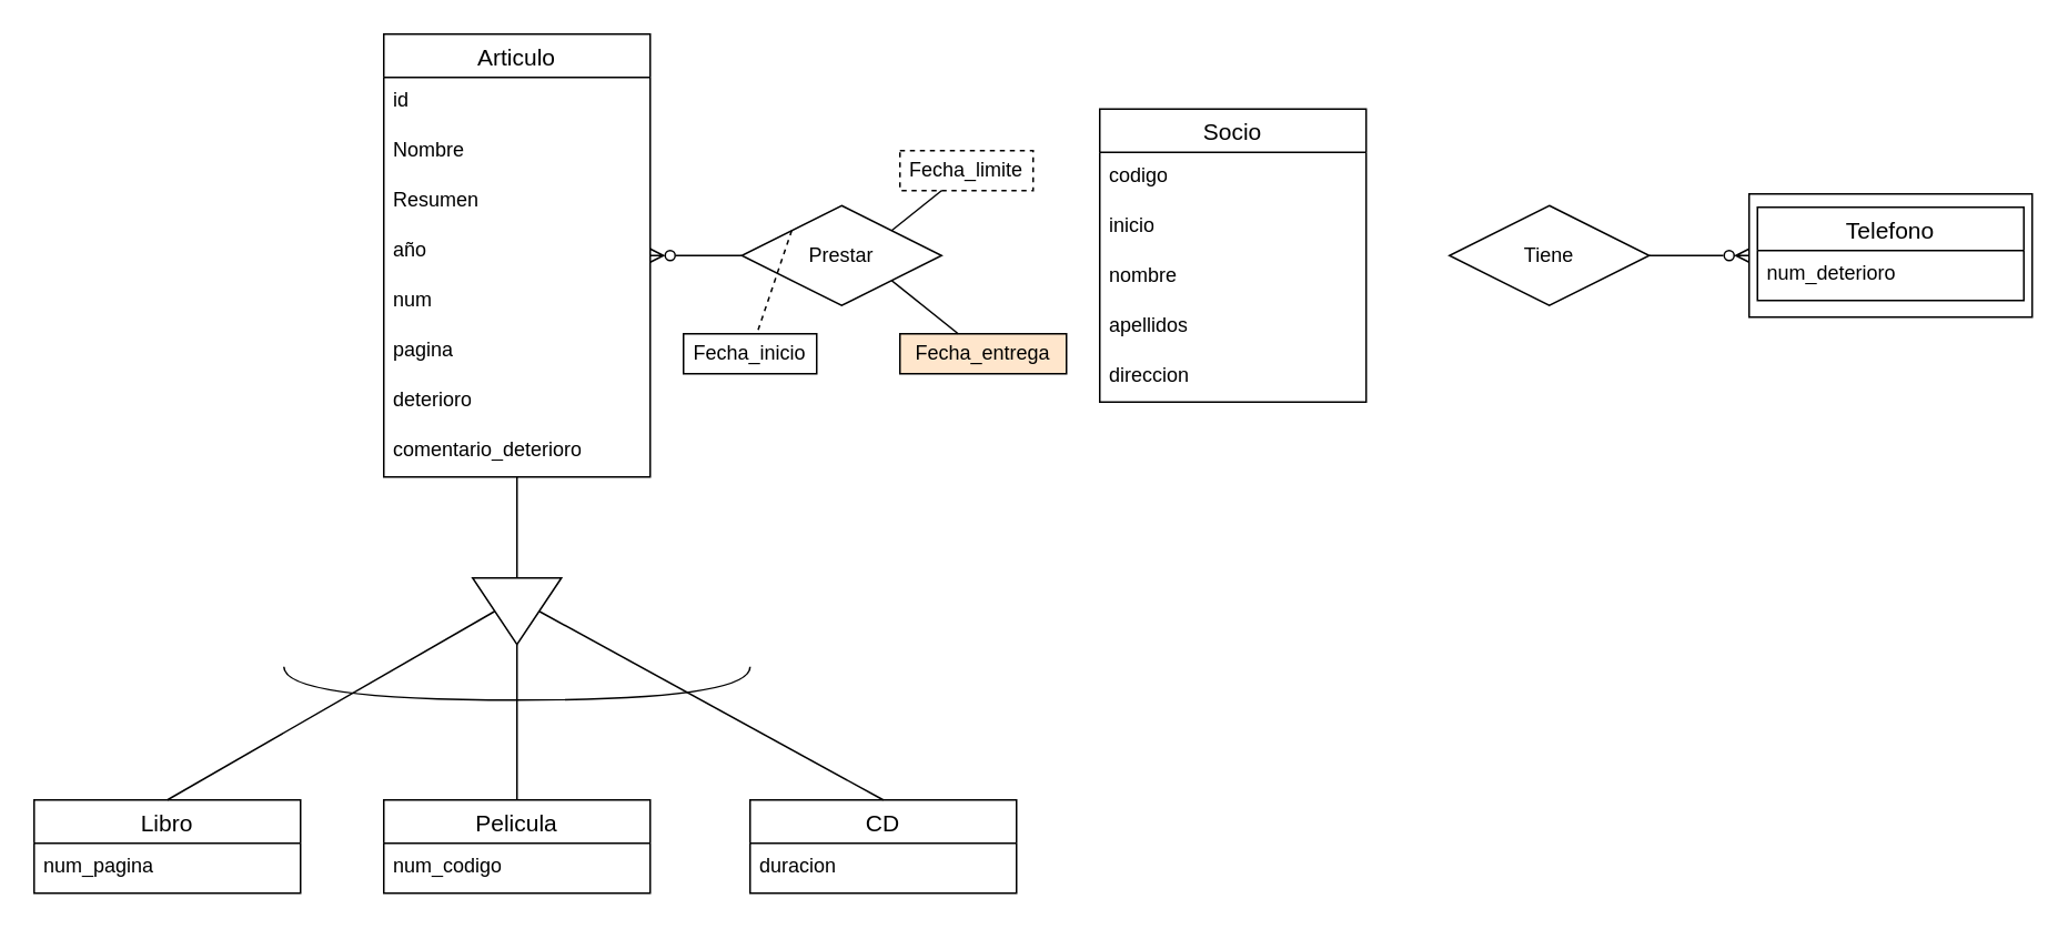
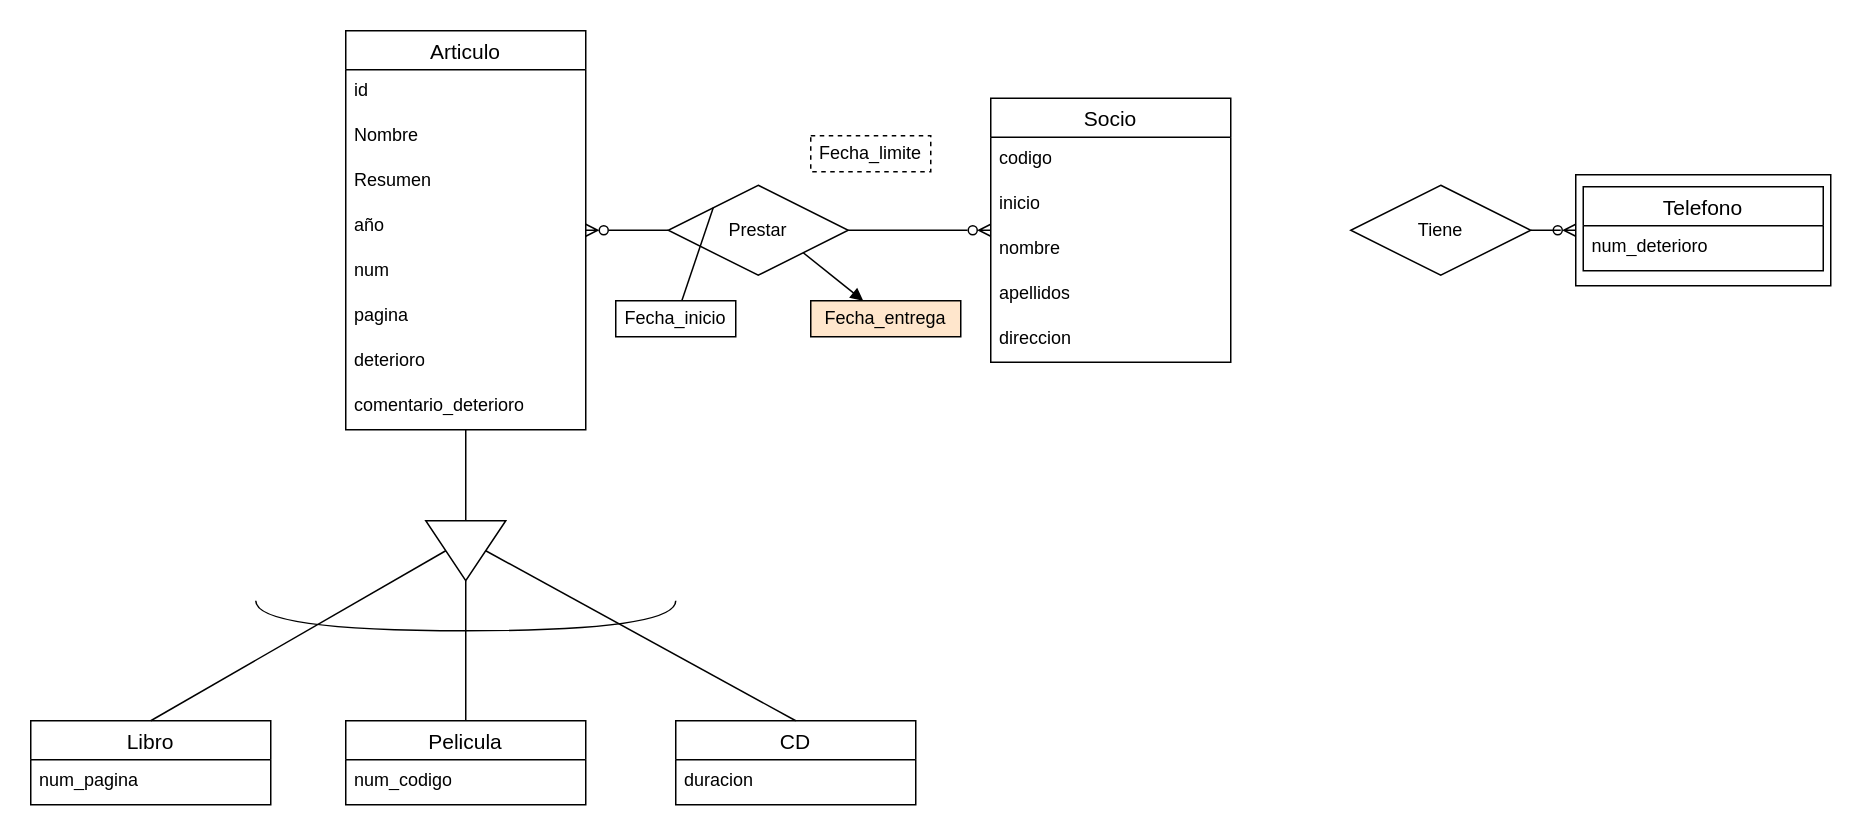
  <mxCell id="0" />
  <mxCell id="1" parent="0" />
  <mxCell id="2" value="Libro" style="swimlane;fontStyle=0;childLayout=stackLayout;horizontal=1;startSize=26;horizontalStack=0;resizeParent=1;resizeParentMax=0;resizeLast=0;collapsible=1;marginBottom=0;align=center;fontSize=14;" vertex="1" parent="1"><mxGeometry x="20" y="480" width="160" height="56" as="geometry" /></mxCell>
  <mxCell id="3" value="num_pagina" style="text;strokeColor=none;fillColor=none;spacingLeft=4;spacingRight=4;overflow=hidden;rotatable=0;points=[[0,0.5],[1,0.5]];portConstraint=eastwest;fontSize=12;whiteSpace=wrap;html=1;" vertex="1" parent="2"><mxGeometry y="26" width="160" height="30" as="geometry" /></mxCell>
  <mxCell id="4" value="CD" style="swimlane;fontStyle=0;childLayout=stackLayout;horizontal=1;startSize=26;horizontalStack=0;resizeParent=1;resizeParentMax=0;resizeLast=0;collapsible=1;marginBottom=0;align=center;fontSize=14;" vertex="1" parent="1"><mxGeometry x="450" y="480" width="160" height="56" as="geometry" /></mxCell>
  <mxCell id="5" value="duracion" style="text;strokeColor=none;fillColor=none;spacingLeft=4;spacingRight=4;overflow=hidden;rotatable=0;points=[[0,0.5],[1,0.5]];portConstraint=eastwest;fontSize=12;whiteSpace=wrap;html=1;" vertex="1" parent="4"><mxGeometry y="26" width="160" height="30" as="geometry" /></mxCell>
  <mxCell id="6" value="Socio" style="swimlane;fontStyle=0;childLayout=stackLayout;horizontal=1;startSize=26;horizontalStack=0;resizeParent=1;resizeParentMax=0;resizeLast=0;collapsible=1;marginBottom=0;align=center;fontSize=14;" vertex="1" parent="1"><mxGeometry x="660" y="65" width="160" height="176" as="geometry" /></mxCell>
  <mxCell id="7" value="codigo" style="text;strokeColor=none;fillColor=none;spacingLeft=4;spacingRight=4;overflow=hidden;rotatable=0;points=[[0,0.5],[1,0.5]];portConstraint=eastwest;fontSize=12;whiteSpace=wrap;html=1;" vertex="1" parent="6"><mxGeometry y="26" width="160" height="30" as="geometry" /></mxCell>
  <mxCell id="8" value="inicio" style="text;strokeColor=none;fillColor=none;spacingLeft=4;spacingRight=4;overflow=hidden;rotatable=0;points=[[0,0.5],[1,0.5]];portConstraint=eastwest;fontSize=12;whiteSpace=wrap;html=1;" vertex="1" parent="6"><mxGeometry y="56" width="160" height="30" as="geometry" /></mxCell>
  <mxCell id="9" value="nombre" style="text;strokeColor=none;fillColor=none;spacingLeft=4;spacingRight=4;overflow=hidden;rotatable=0;points=[[0,0.5],[1,0.5]];portConstraint=eastwest;fontSize=12;whiteSpace=wrap;html=1;" vertex="1" parent="6"><mxGeometry y="86" width="160" height="30" as="geometry" /></mxCell>
  <mxCell id="10" value="apellidos" style="text;strokeColor=none;fillColor=none;spacingLeft=4;spacingRight=4;overflow=hidden;rotatable=0;points=[[0,0.5],[1,0.5]];portConstraint=eastwest;fontSize=12;whiteSpace=wrap;html=1;" vertex="1" parent="6"><mxGeometry y="116" width="160" height="30" as="geometry" /></mxCell>
  <mxCell id="11" value="direccion" style="text;strokeColor=none;fillColor=none;spacingLeft=4;spacingRight=4;overflow=hidden;rotatable=0;points=[[0,0.5],[1,0.5]];portConstraint=eastwest;fontSize=12;whiteSpace=wrap;html=1;" vertex="1" parent="6"><mxGeometry y="146" width="160" height="30" as="geometry" /></mxCell>
  <mxCell id="12" value="Pelicula" style="swimlane;fontStyle=0;childLayout=stackLayout;horizontal=1;startSize=26;horizontalStack=0;resizeParent=1;resizeParentMax=0;resizeLast=0;collapsible=1;marginBottom=0;align=center;fontSize=14;" vertex="1" parent="1"><mxGeometry x="230" y="480" width="160" height="56" as="geometry" /></mxCell>
  <mxCell id="13" value="num_codigo" style="text;strokeColor=none;fillColor=none;spacingLeft=4;spacingRight=4;overflow=hidden;rotatable=0;points=[[0,0.5],[1,0.5]];portConstraint=eastwest;fontSize=12;whiteSpace=wrap;html=1;" vertex="1" parent="12"><mxGeometry y="26" width="160" height="30" as="geometry" /></mxCell>
  <mxCell id="14" value="Articulo" style="swimlane;fontStyle=0;childLayout=stackLayout;horizontal=1;startSize=26;horizontalStack=0;resizeParent=1;resizeParentMax=0;resizeLast=0;collapsible=1;marginBottom=0;align=center;fontSize=14;" vertex="1" parent="1"><mxGeometry x="230" y="20" width="160" height="266" as="geometry" /></mxCell>
  <mxCell id="15" value="id" style="text;strokeColor=none;fillColor=none;spacingLeft=4;spacingRight=4;overflow=hidden;rotatable=0;points=[[0,0.5],[1,0.5]];portConstraint=eastwest;fontSize=12;whiteSpace=wrap;html=1;" vertex="1" parent="14"><mxGeometry y="26" width="160" height="30" as="geometry" /></mxCell>
  <mxCell id="16" value="Nombre" style="text;strokeColor=none;fillColor=none;spacingLeft=4;spacingRight=4;overflow=hidden;rotatable=0;points=[[0,0.5],[1,0.5]];portConstraint=eastwest;fontSize=12;whiteSpace=wrap;html=1;" vertex="1" parent="14"><mxGeometry y="56" width="160" height="30" as="geometry" /></mxCell>
  <mxCell id="17" value="Resumen" style="text;strokeColor=none;fillColor=none;spacingLeft=4;spacingRight=4;overflow=hidden;rotatable=0;points=[[0,0.5],[1,0.5]];portConstraint=eastwest;fontSize=12;whiteSpace=wrap;html=1;" vertex="1" parent="14"><mxGeometry y="86" width="160" height="30" as="geometry" /></mxCell>
  <mxCell id="18" value="año" style="text;strokeColor=none;fillColor=none;spacingLeft=4;spacingRight=4;overflow=hidden;rotatable=0;points=[[0,0.5],[1,0.5]];portConstraint=eastwest;fontSize=12;whiteSpace=wrap;html=1;" vertex="1" parent="14"><mxGeometry y="116" width="160" height="30" as="geometry" /></mxCell>
  <mxCell id="19" value="num" style="text;strokeColor=none;fillColor=none;spacingLeft=4;spacingRight=4;overflow=hidden;rotatable=0;points=[[0,0.5],[1,0.5]];portConstraint=eastwest;fontSize=12;whiteSpace=wrap;html=1;" vertex="1" parent="14"><mxGeometry y="146" width="160" height="30" as="geometry" /></mxCell>
  <mxCell id="20" value="pagina" style="text;strokeColor=none;fillColor=none;spacingLeft=4;spacingRight=4;overflow=hidden;rotatable=0;points=[[0,0.5],[1,0.5]];portConstraint=eastwest;fontSize=12;whiteSpace=wrap;html=1;" vertex="1" parent="14"><mxGeometry y="176" width="160" height="30" as="geometry" /></mxCell>
  <mxCell id="21" value="deterioro" style="text;strokeColor=none;fillColor=none;spacingLeft=4;spacingRight=4;overflow=hidden;rotatable=0;points=[[0,0.5],[1,0.5]];portConstraint=eastwest;fontSize=12;whiteSpace=wrap;html=1;" vertex="1" parent="14"><mxGeometry y="206" width="160" height="30" as="geometry" /></mxCell>
  <mxCell id="22" value="comentario_deterioro" style="text;strokeColor=none;fillColor=none;spacingLeft=4;spacingRight=4;overflow=hidden;rotatable=0;points=[[0,0.5],[1,0.5]];portConstraint=eastwest;fontSize=12;whiteSpace=wrap;html=1;" vertex="1" parent="14"><mxGeometry y="236" width="160" height="30" as="geometry" /></mxCell>
  <mxCell id="23" style="edgeStyle=orthogonalEdgeStyle;rounded=0;orthogonalLoop=1;jettySize=auto;html=1;endArrow=none;endFill=0;" edge="1" parent="1" source="24" target="14"><mxGeometry relative="1" as="geometry" /></mxCell>
  <mxCell id="24" value="" style="triangle;whiteSpace=wrap;html=1;rotation=90;" vertex="1" parent="1"><mxGeometry x="290" y="340" width="40" height="53.33" as="geometry" /></mxCell>
  <mxCell id="25" value="" style="endArrow=none;html=1;rounded=0;exitX=0.5;exitY=0;exitDx=0;exitDy=0;entryX=0.5;entryY=1;entryDx=0;entryDy=0;" edge="1" parent="1" source="2" target="24"><mxGeometry width="50" height="50" relative="1" as="geometry"><mxPoint x="40" y="380" as="sourcePoint" /><mxPoint x="240" y="370" as="targetPoint" /></mxGeometry></mxCell>
  <mxCell id="26" value="" style="endArrow=none;html=1;rounded=0;exitX=0.5;exitY=0;exitDx=0;exitDy=0;entryX=1;entryY=0.5;entryDx=0;entryDy=0;" edge="1" parent="1" source="12" target="24"><mxGeometry width="50" height="50" relative="1" as="geometry"><mxPoint x="110" y="490" as="sourcePoint" /><mxPoint x="310" y="382" as="targetPoint" /></mxGeometry></mxCell>
  <mxCell id="27" value="" style="endArrow=none;html=1;rounded=0;exitX=0.5;exitY=0;exitDx=0;exitDy=0;entryX=0.5;entryY=0;entryDx=0;entryDy=0;" edge="1" parent="1" source="4" target="24"><mxGeometry width="50" height="50" relative="1" as="geometry"><mxPoint x="320" y="490" as="sourcePoint" /><mxPoint x="320" y="397" as="targetPoint" /></mxGeometry></mxCell>
  <mxCell id="28" value="" style="endArrow=none;html=1;rounded=0;edgeStyle=orthogonalEdgeStyle;elbow=vertical;curved=1;" edge="1" parent="1"><mxGeometry width="50" height="50" relative="1" as="geometry"><mxPoint x="170" y="400" as="sourcePoint" /><mxPoint x="450" y="400" as="targetPoint" /><Array as="points"><mxPoint x="170" y="420" /><mxPoint x="450" y="420" /></Array></mxGeometry></mxCell>
  <mxCell id="29" value="" style="whiteSpace=wrap;html=1;align=center;" vertex="1" parent="1"><mxGeometry x="1050" y="116" width="170" height="74" as="geometry" /></mxCell>
  <mxCell id="30" value="Telefono" style="swimlane;fontStyle=0;childLayout=stackLayout;horizontal=1;startSize=26;horizontalStack=0;resizeParent=1;resizeParentMax=0;resizeLast=0;collapsible=1;marginBottom=0;align=center;fontSize=14;" vertex="1" parent="1"><mxGeometry x="1055" y="124" width="160" height="56" as="geometry" /></mxCell>
  <mxCell id="31" value="num_deterioro" style="text;strokeColor=none;fillColor=none;spacingLeft=4;spacingRight=4;overflow=hidden;rotatable=0;points=[[0,0.5],[1,0.5]];portConstraint=eastwest;fontSize=12;whiteSpace=wrap;html=1;" vertex="1" parent="30"><mxGeometry y="26" width="160" height="30" as="geometry" /></mxCell>
  <mxCell id="32" style="edgeStyle=orthogonalEdgeStyle;rounded=0;orthogonalLoop=1;jettySize=auto;html=1;endArrow=ERzeroToMany;endFill=0;" edge="1" parent="1" source="34" target="14"><mxGeometry relative="1" as="geometry" /></mxCell>
+ <mxCell id="33" style="edgeStyle=orthogonalEdgeStyle;rounded=0;orthogonalLoop=1;jettySize=auto;html=1;endArrow=ERzeroToMany;endFill=0;" edge="1" parent="1" source="34" target="6"><mxGeometry relative="1" as="geometry" /></mxCell>
  <mxCell id="34" value="Prestar" style="shape=rhombus;perimeter=rhombusPerimeter;whiteSpace=wrap;html=1;align=center;" vertex="1" parent="1"><mxGeometry x="445" y="123" width="120" height="60" as="geometry" /></mxCell>
  <mxCell id="35" style="edgeStyle=orthogonalEdgeStyle;rounded=0;orthogonalLoop=1;jettySize=auto;html=1;entryX=0;entryY=0.5;entryDx=0;entryDy=0;endArrow=ERzeroToMany;endFill=0;" edge="1" parent="1" source="36" target="29"><mxGeometry relative="1" as="geometry" /></mxCell>
- <mxCell id="36" value="Tiene" style="shape=rhombus;perimeter=rhombusPerimeter;whiteSpace=wrap;html=1;align=center;" vertex="1" parent="1"><mxGeometry x="870" y="123" width="120" height="60" as="geometry" /></mxCell>
+ <mxCell id="36" value="Tiene" style="shape=rhombus;perimeter=rhombusPerimeter;whiteSpace=wrap;html=1;align=center;" vertex="1" parent="1"><mxGeometry x="900" y="123" width="120" height="60" as="geometry" /></mxCell>
  <mxCell id="37" value="Fecha_inicio" style="whiteSpace=wrap;html=1;align=center;" vertex="1" parent="1"><mxGeometry x="410" y="200" width="80" height="24" as="geometry" /></mxCell>
- <mxCell id="38" value="" style="endArrow=none;html=1;rounded=0;exitX=0;exitY=0;exitDx=0;exitDy=0;dashed=1;" edge="1" parent="1" source="34" target="37"><mxGeometry width="50" height="50" relative="1" as="geometry"><mxPoint x="440" y="250" as="sourcePoint" /><mxPoint x="490" y="200" as="targetPoint" /></mxGeometry></mxCell>
+ <mxCell id="38" value="" style="endArrow=none;html=1;rounded=0;exitX=0;exitY=0;exitDx=0;exitDy=0;" edge="1" parent="1" source="34" target="37"><mxGeometry width="50" height="50" relative="1" as="geometry"><mxPoint x="440" y="250" as="sourcePoint" /><mxPoint x="490" y="200" as="targetPoint" /></mxGeometry></mxCell>
  <mxCell id="39" value="Fecha_limite" style="whiteSpace=wrap;html=1;align=center;dashed=1;" vertex="1" parent="1"><mxGeometry x="540" y="90" width="80" height="24" as="geometry" /></mxCell>
- <mxCell id="40" value="" style="endArrow=none;html=1;rounded=0;exitX=1;exitY=0;exitDx=0;exitDy=0;" edge="1" parent="1" source="34" target="39"><mxGeometry width="50" height="50" relative="1" as="geometry"><mxPoint x="500" y="148" as="sourcePoint" /><mxPoint x="473" y="124" as="targetPoint" /></mxGeometry></mxCell>
  <mxCell id="41" value="Fecha_entrega" style="whiteSpace=wrap;html=1;align=center;fillColor=#ffe6cc;" vertex="1" parent="1"><mxGeometry x="540" y="200" width="100" height="24" as="geometry" /></mxCell>
- <mxCell id="42" value="" style="endArrow=none;html=1;rounded=0;exitX=1;exitY=1;exitDx=0;exitDy=0;" edge="1" parent="1" source="34" target="41"><mxGeometry width="50" height="50" relative="1" as="geometry"><mxPoint x="560" y="148" as="sourcePoint" /><mxPoint x="580" y="124" as="targetPoint" /></mxGeometry></mxCell>
+ <mxCell id="42" value="" style="endArrow=block;html=1;rounded=0;exitX=1;exitY=1;exitDx=0;exitDy=0;" edge="1" parent="1" source="34" target="41"><mxGeometry width="50" height="50" relative="1" as="geometry"><mxPoint x="560" y="148" as="sourcePoint" /><mxPoint x="580" y="124" as="targetPoint" /></mxGeometry></mxCell>
